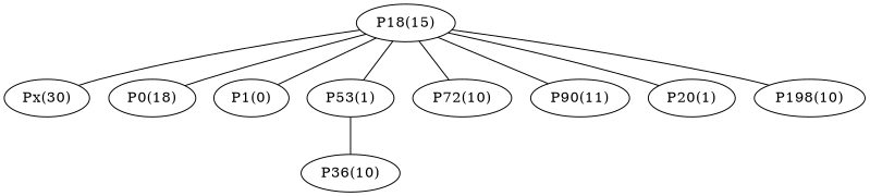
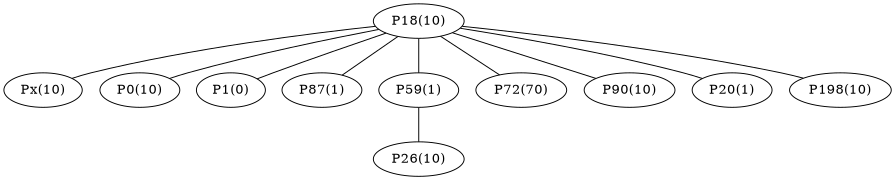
  graph {
-   "P18(10)" [label="P18(15)"]
-   "Px(10)" [label="Px(30)"]
-   "P0(10)" [label="P0(18)"]
+   "P18(10)"
+   "Px(10)"
+   "P0(10)"
    n4 [label="P1(0)"]
-   "P53(1)"
-   "P72(10)"
-   "P90(10)" [label="P90(11)"]
+   "P87(1)"
+   "P53(1)" [label="P59(1)"]
+   "P72(10)" [label="P72(70)"]
+   "P90(10)"
    n9 [label="P20(1)"]
    n10 [label="P198(10)"]
-   "P36(10)"
+   "P36(10)" [label="P26(10)"]
    "P18(10)" -- "Px(10)"
    "P18(10)" -- "P0(10)"
    "P18(10)" -- n4
+   "P18(10)" -- "P87(1)"
    "P18(10)" -- "P53(1)"
    "P18(10)" -- "P72(10)"
    "P18(10)" -- "P90(10)"
    "P18(10)" -- n9
    "P18(10)" -- n10
    "P53(1)" -- "P36(10)"
  }
